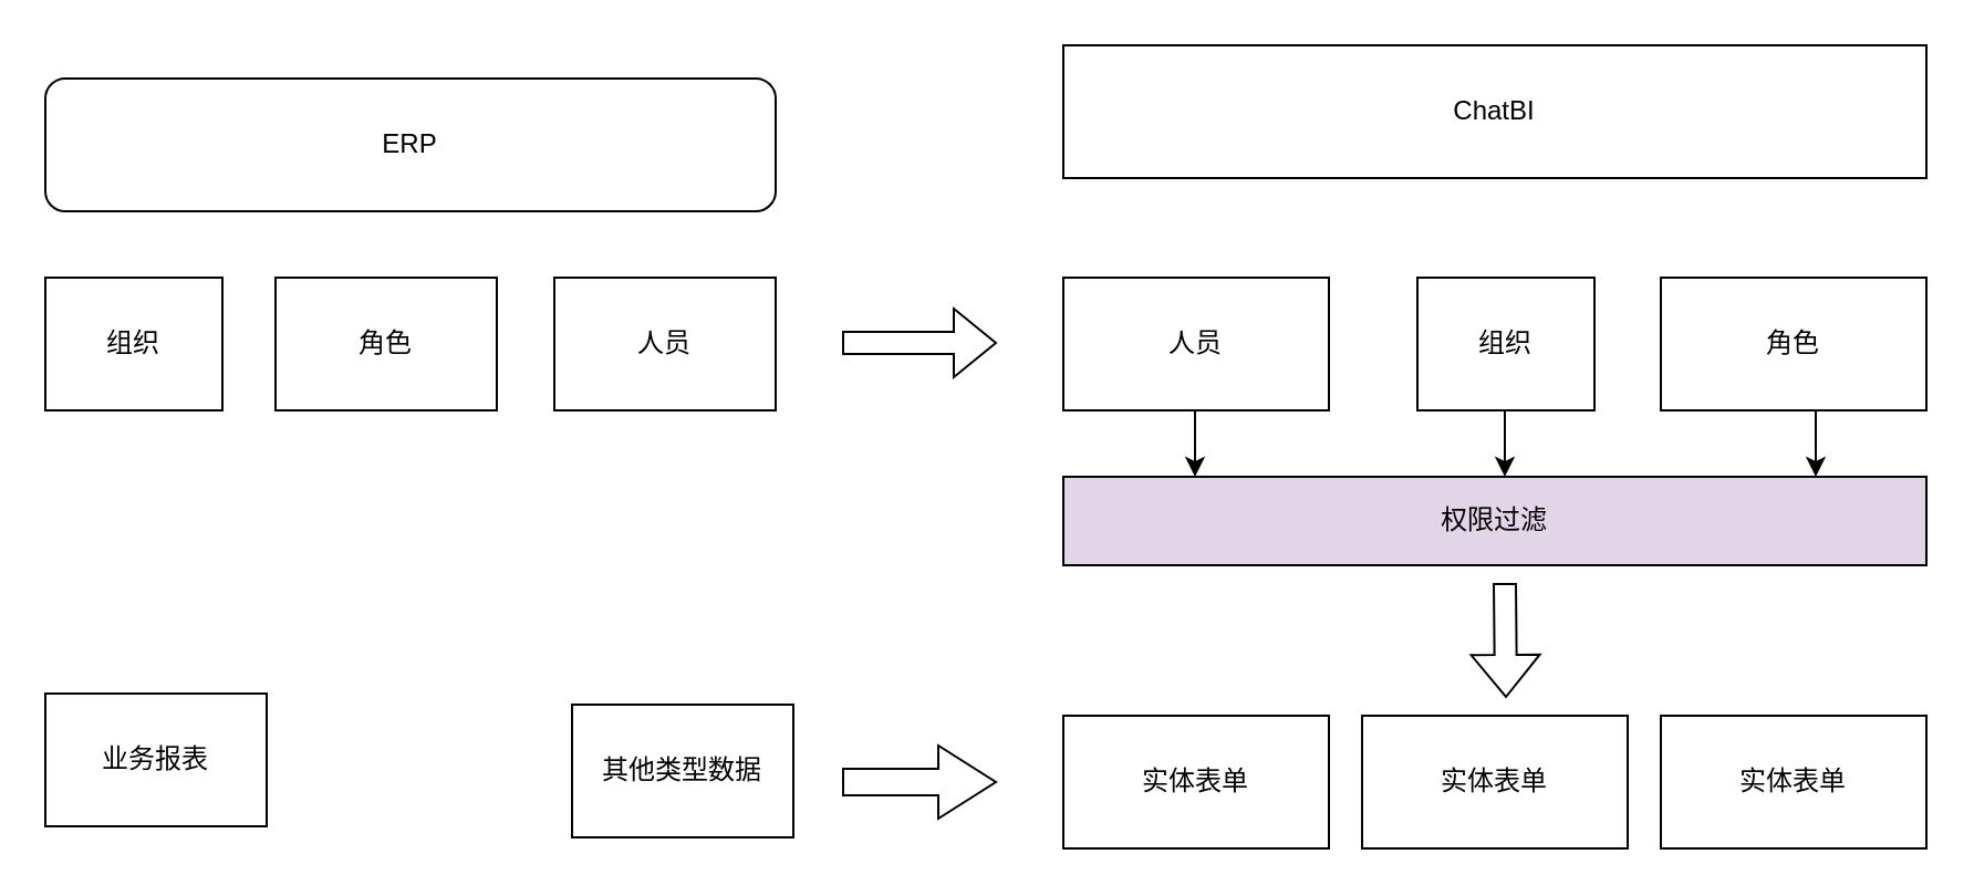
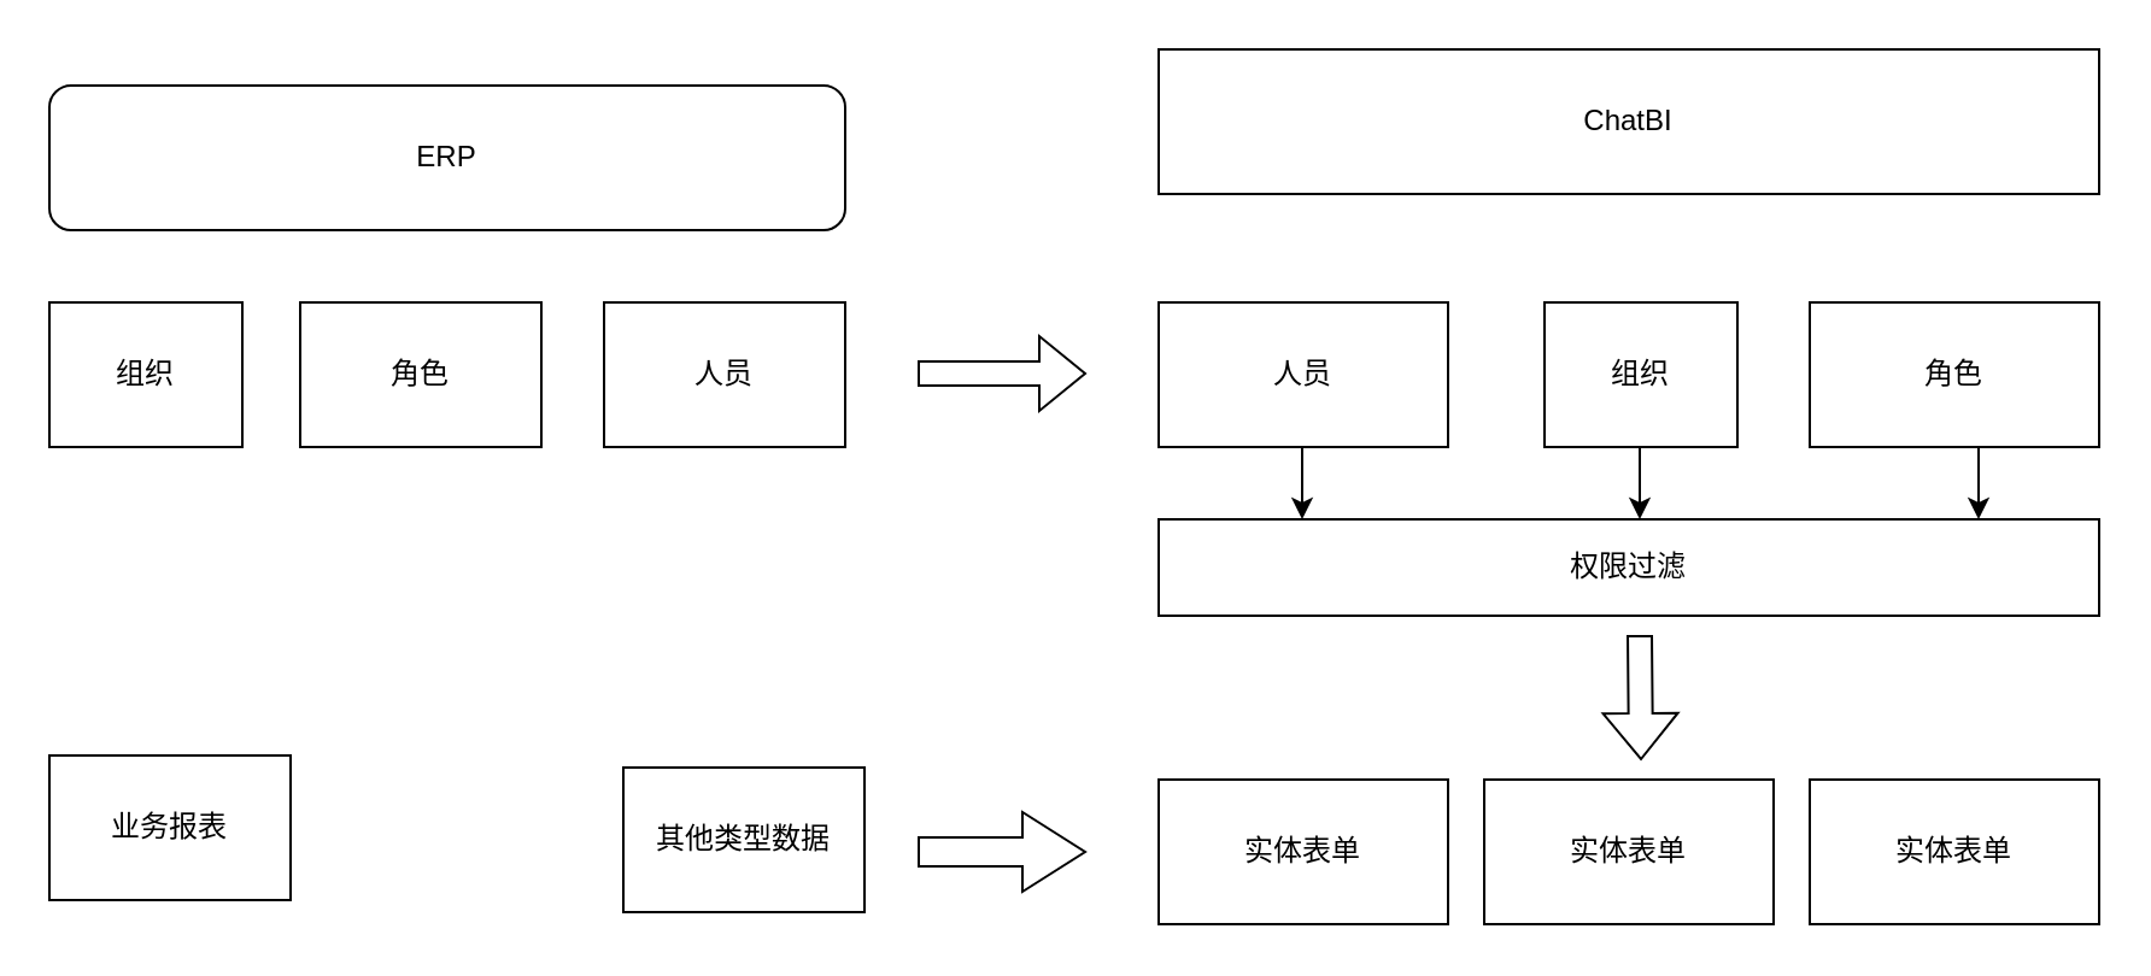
  <mxCell id="0" />
  <mxCell id="1" parent="0" />
  <mxCell id="2" value="ERP" style="whiteSpace=wrap;html=1;rounded=1;" vertex="1" parent="1"><mxGeometry x="20" y="35" width="330" height="60" as="geometry" /></mxCell>
  <mxCell id="3" value="ChatBI" style="rounded=0;whiteSpace=wrap;html=1;" vertex="1" parent="1"><mxGeometry x="480" y="20" width="390" height="60" as="geometry" /></mxCell>
  <mxCell id="4" value="人员" style="rounded=0;whiteSpace=wrap;html=1;" vertex="1" parent="1"><mxGeometry x="250" y="125" width="100" height="60" as="geometry" /></mxCell>
  <mxCell id="5" value="人员" style="rounded=0;whiteSpace=wrap;html=1;" vertex="1" parent="1"><mxGeometry x="480" y="125" width="120" height="60" as="geometry" /></mxCell>
  <mxCell id="6" value="其他类型数据" style="rounded=0;whiteSpace=wrap;html=1;" vertex="1" parent="1"><mxGeometry x="258" y="318" width="100" height="60" as="geometry" /></mxCell>
  <mxCell id="7" value="实体表单" style="rounded=0;whiteSpace=wrap;html=1;" vertex="1" parent="1"><mxGeometry x="480" y="323" width="120" height="60" as="geometry" /></mxCell>
  <mxCell id="8" value="" style="shape=flexArrow;endArrow=classic;html=1;rounded=0;width=12;endSize=8.33;" edge="1" parent="1"><mxGeometry width="50" height="50" relative="1" as="geometry"><mxPoint x="380" y="353" as="sourcePoint" /><mxPoint x="450" y="353" as="targetPoint" /></mxGeometry></mxCell>
  <mxCell id="9" value="" style="shape=flexArrow;endArrow=classic;html=1;rounded=0;" edge="1" parent="1"><mxGeometry width="50" height="50" relative="1" as="geometry"><mxPoint x="380" y="154.5" as="sourcePoint" /><mxPoint x="450" y="154.5" as="targetPoint" /></mxGeometry></mxCell>
- <mxCell id="10" value="权限过滤" style="rounded=0;whiteSpace=wrap;html=1;fillColor=#e1d5e7;" vertex="1" parent="1"><mxGeometry x="480" y="215" width="390" height="40" as="geometry" /></mxCell>
+ <mxCell id="10" value="权限过滤" style="rounded=0;whiteSpace=wrap;html=1;" vertex="1" parent="1"><mxGeometry x="480" y="215" width="390" height="40" as="geometry" /></mxCell>
  <mxCell id="11" value="角色" style="rounded=0;whiteSpace=wrap;html=1;" vertex="1" parent="1"><mxGeometry x="750" y="125" width="120" height="60" as="geometry" /></mxCell>
  <mxCell id="12" value="实体表单" style="rounded=0;whiteSpace=wrap;html=1;" vertex="1" parent="1"><mxGeometry x="750" y="323" width="120" height="60" as="geometry" /></mxCell>
  <mxCell id="13" value="实体表单" style="rounded=0;whiteSpace=wrap;html=1;" vertex="1" parent="1"><mxGeometry x="615" y="323" width="120" height="60" as="geometry" /></mxCell>
  <mxCell id="14" value="" style="endArrow=classic;html=1;rounded=0;" edge="1" parent="1"><mxGeometry width="50" height="50" relative="1" as="geometry"><mxPoint x="539.5" y="185" as="sourcePoint" /><mxPoint x="539.5" y="215" as="targetPoint" /></mxGeometry></mxCell>
  <mxCell id="15" value="" style="endArrow=classic;html=1;rounded=0;" edge="1" parent="1"><mxGeometry width="50" height="50" relative="1" as="geometry"><mxPoint x="820" y="185" as="sourcePoint" /><mxPoint x="820" y="215" as="targetPoint" /></mxGeometry></mxCell>
  <mxCell id="16" value="组织" style="rounded=0;whiteSpace=wrap;html=1;" vertex="1" parent="1"><mxGeometry x="20" y="125" width="80" height="60" as="geometry" /></mxCell>
  <mxCell id="17" value="角色" style="rounded=0;whiteSpace=wrap;html=1;" vertex="1" parent="1"><mxGeometry x="124" y="125" width="100" height="60" as="geometry" /></mxCell>
  <mxCell id="18" value="组织" style="rounded=0;whiteSpace=wrap;html=1;" vertex="1" parent="1"><mxGeometry x="640" y="125" width="80" height="60" as="geometry" /></mxCell>
  <mxCell id="19" value="" style="endArrow=classic;html=1;rounded=0;" edge="1" parent="1"><mxGeometry width="50" height="50" relative="1" as="geometry"><mxPoint x="679.5" y="185" as="sourcePoint" /><mxPoint x="679.5" y="215" as="targetPoint" /></mxGeometry></mxCell>
  <mxCell id="20" value="业务报表" style="rounded=0;whiteSpace=wrap;html=1;" vertex="1" parent="1"><mxGeometry x="20" y="313" width="100" height="60" as="geometry" /></mxCell>
  <mxCell id="21" value="" style="shape=flexArrow;endArrow=classic;html=1;rounded=0;" edge="1" parent="1"><mxGeometry width="50" height="50" relative="1" as="geometry"><mxPoint x="679.5" y="263" as="sourcePoint" /><mxPoint x="680" y="315" as="targetPoint" /></mxGeometry></mxCell>
